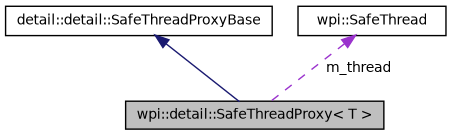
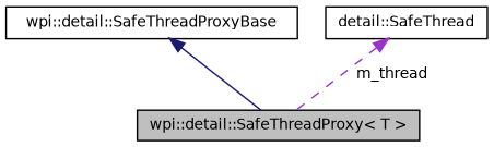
  digraph {
    node [color=black fillcolor=white fontname=Helvetica fontsize=10 shape=record style=filled]
    edge [dir=back fontname=Helvetica fontsize=10 labelfontname=Helvetica labelfontsize=10]
    n1 [fillcolor=grey75 fontcolor=black height=0.2 label="wpi::detail::SafeThreadProxy\< T \>" width=0.4]
-   n2 [height=0.2 label="detail::detail::SafeThreadProxyBase" width=0.4]
-   n3 [height=0.2 label="wpi::SafeThread" width=0.4]
+   n2 [height=0.2 label="wpi::detail::SafeThreadProxyBase" width=0.4]
+   n3 [height=0.2 label="detail::SafeThread" width=0.4]
    n2 -> n1 [color=midnightblue style=solid]
    n3 -> n1 [color=darkorchid3 label=" m_thread" style=dashed]
  }
